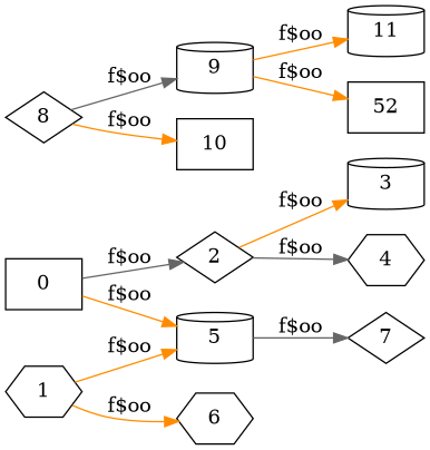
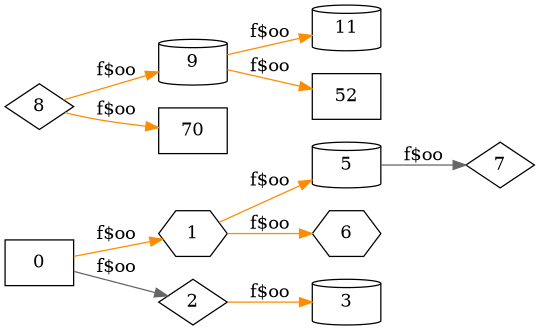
  digraph {
    rankdir=LR
    node [shape=cylinder]
    edge [color=darkorange]
    0 [shape=box]
    1 [shape=hexagon]
    2 [shape=diamond]
    5
    6 [shape=hexagon]
    3
-   4 [shape=hexagon]
    7 [shape=diamond]
    8 [shape=diamond]
    9
-   10 [shape=box]
+   10 [shape=box label=70]
    11
    n13 [label=52 shape=box]
-   0 -> 5 [label=<f&#36;oo>]
+   0 -> 1 [label=<f&#36;oo>]
    0 -> 2 [color=gray40 label=<f&#36;oo>]
    1 -> 5 [label=<f&#36;oo>]
    1 -> 6 [label=<f&#36;oo>]
    2 -> 3 [label=<f&#36;oo>]
-   2 -> 4 [color=gray40 label=<f&#36;oo>]
    5 -> 7 [color=gray40 label=<f&#36;oo>]
-   8 -> 9 [color=gray40 label=<f&#36;oo>]
+   8 -> 9 [label=<f&#36;oo>]
    8 -> 10 [label=<f&#36;oo>]
    9 -> 11 [label=<f&#36;oo>]
    9 -> n13 [label=<f&#36;oo>]
  }
